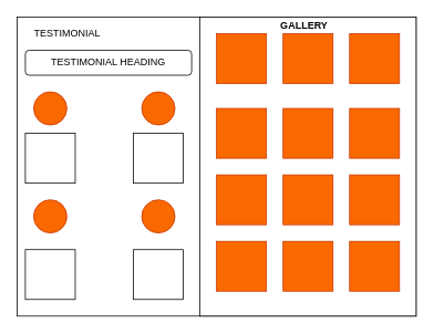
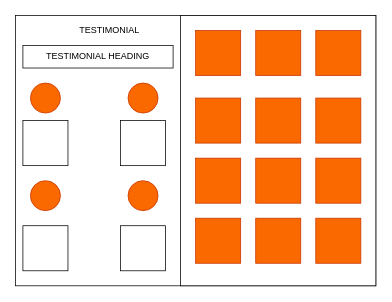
  <mxCell id="0" />
  <mxCell id="1" parent="0" />
  <mxCell id="2" value="" style="whiteSpace=wrap;html=1;" vertex="1" parent="1"><mxGeometry x="20" y="20" width="480" height="360" as="geometry" /></mxCell>
  <mxCell id="3" value="" style="whiteSpace=wrap;html=1;" vertex="1" parent="1"><mxGeometry x="240" y="20" width="260" height="360" as="geometry" /></mxCell>
  <mxCell id="4" value="" style="whiteSpace=wrap;html=1;fillColor=#fa6800;fontColor=#000000;strokeColor=#C73500;" vertex="1" parent="1"><mxGeometry x="260" y="130" width="60" height="60" as="geometry" /></mxCell>
  <mxCell id="5" value="" style="whiteSpace=wrap;html=1;fillColor=#fa6800;fontColor=#000000;strokeColor=#C73500;" vertex="1" parent="1"><mxGeometry x="340" y="130" width="60" height="60" as="geometry" /></mxCell>
  <mxCell id="6" value="" style="whiteSpace=wrap;html=1;fillColor=#fa6800;fontColor=#000000;strokeColor=#C73500;" vertex="1" parent="1"><mxGeometry x="420" y="130" width="60" height="60" as="geometry" /></mxCell>
  <mxCell id="7" value="" style="whiteSpace=wrap;html=1;fillColor=#fa6800;fontColor=#000000;strokeColor=#C73500;" vertex="1" parent="1"><mxGeometry x="260" y="40" width="60" height="60" as="geometry" /></mxCell>
  <mxCell id="8" value="" style="whiteSpace=wrap;html=1;fillColor=#fa6800;fontColor=#000000;strokeColor=#C73500;" vertex="1" parent="1"><mxGeometry x="340" y="40" width="60" height="60" as="geometry" /></mxCell>
  <mxCell id="9" value="" style="whiteSpace=wrap;html=1;fillColor=#fa6800;fontColor=#000000;strokeColor=#C73500;" vertex="1" parent="1"><mxGeometry x="420" y="40" width="60" height="60" as="geometry" /></mxCell>
  <mxCell id="10" value="" style="whiteSpace=wrap;html=1;fillColor=#fa6800;fontColor=#000000;strokeColor=#C73500;" vertex="1" parent="1"><mxGeometry x="260" y="210" width="60" height="60" as="geometry" /></mxCell>
  <mxCell id="11" value="" style="whiteSpace=wrap;html=1;fillColor=#fa6800;fontColor=#000000;strokeColor=#C73500;" vertex="1" parent="1"><mxGeometry x="260" y="290" width="60" height="60" as="geometry" /></mxCell>
  <mxCell id="12" value="" style="whiteSpace=wrap;html=1;fillColor=#fa6800;fontColor=#000000;strokeColor=#C73500;" vertex="1" parent="1"><mxGeometry x="340" y="210" width="60" height="60" as="geometry" /></mxCell>
  <mxCell id="13" value="" style="whiteSpace=wrap;html=1;fillColor=#fa6800;fontColor=#000000;strokeColor=#C73500;" vertex="1" parent="1"><mxGeometry x="340" y="290" width="60" height="60" as="geometry" /></mxCell>
  <mxCell id="14" value="" style="whiteSpace=wrap;html=1;fillColor=#fa6800;fontColor=#000000;strokeColor=#C73500;" vertex="1" parent="1"><mxGeometry x="420" y="210" width="60" height="60" as="geometry" /></mxCell>
  <mxCell id="15" value="" style="whiteSpace=wrap;html=1;fillColor=#fa6800;fontColor=#000000;strokeColor=#C73500;" vertex="1" parent="1"><mxGeometry x="420" y="290" width="60" height="60" as="geometry" /></mxCell>
- <mxCell id="16" value="TESTIMONIAL HEADING" style="whiteSpace=wrap;html=1;rounded=1;" vertex="1" parent="1"><mxGeometry x="30" y="60" width="200" height="30" as="geometry" /></mxCell>
- <mxCell id="17" value="TESTIMONIAL" style="text;html=1;resizable=0;autosize=1;align=center;verticalAlign=middle;points=[];fillColor=none;strokeColor=none;rounded=0;" vertex="1" parent="1"><mxGeometry x="30" y="30" width="100" height="20" as="geometry" /></mxCell>
+ <mxCell id="16" value="TESTIMONIAL HEADING" style="whiteSpace=wrap;html=1;" vertex="1" parent="1"><mxGeometry x="30" y="60" width="200" height="30" as="geometry" /></mxCell>
+ <mxCell id="17" value="TESTIMONIAL" style="text;html=1;resizable=0;autosize=1;align=center;verticalAlign=middle;points=[];fillColor=none;strokeColor=none;rounded=0;" vertex="1" parent="1"><mxGeometry x="95" y="30" width="100" height="20" as="geometry" /></mxCell>
  <mxCell id="18" value="" style="ellipse;whiteSpace=wrap;html=1;aspect=fixed;fillColor=#fa6800;fontColor=#000000;strokeColor=#C73500;" vertex="1" parent="1"><mxGeometry x="40" y="110" width="40" height="40" as="geometry" /></mxCell>
  <mxCell id="19" value="" style="ellipse;whiteSpace=wrap;html=1;aspect=fixed;fillColor=#fa6800;fontColor=#000000;strokeColor=#C73500;" vertex="1" parent="1"><mxGeometry x="170" y="110" width="40" height="40" as="geometry" /></mxCell>
  <mxCell id="20" value="" style="whiteSpace=wrap;html=1;" vertex="1" parent="1"><mxGeometry x="30" y="160" width="60" height="60" as="geometry" /></mxCell>
  <mxCell id="21" value="" style="whiteSpace=wrap;html=1;" vertex="1" parent="1"><mxGeometry x="160" y="160" width="60" height="60" as="geometry" /></mxCell>
  <mxCell id="22" value="" style="ellipse;whiteSpace=wrap;html=1;aspect=fixed;fillColor=#fa6800;fontColor=#000000;strokeColor=#C73500;" vertex="1" parent="1"><mxGeometry x="40" y="240" width="40" height="40" as="geometry" /></mxCell>
  <mxCell id="23" value="" style="ellipse;whiteSpace=wrap;html=1;aspect=fixed;fillColor=#fa6800;fontColor=#000000;strokeColor=#C73500;" vertex="1" parent="1"><mxGeometry x="170" y="240" width="40" height="40" as="geometry" /></mxCell>
  <mxCell id="24" value="" style="whiteSpace=wrap;html=1;" vertex="1" parent="1"><mxGeometry x="30" y="300" width="60" height="60" as="geometry" /></mxCell>
  <mxCell id="25" value="" style="whiteSpace=wrap;html=1;" vertex="1" parent="1"><mxGeometry x="160" y="300" width="60" height="60" as="geometry" /></mxCell>
- <mxCell id="26" value="&lt;b&gt;GALLERY&lt;/b&gt;" style="text;html=1;resizable=0;autosize=1;align=center;verticalAlign=middle;points=[];fillColor=none;strokeColor=none;rounded=0;" vertex="1" parent="1"><mxGeometry x="330" y="20" width="70" height="20" as="geometry" /></mxCell>
